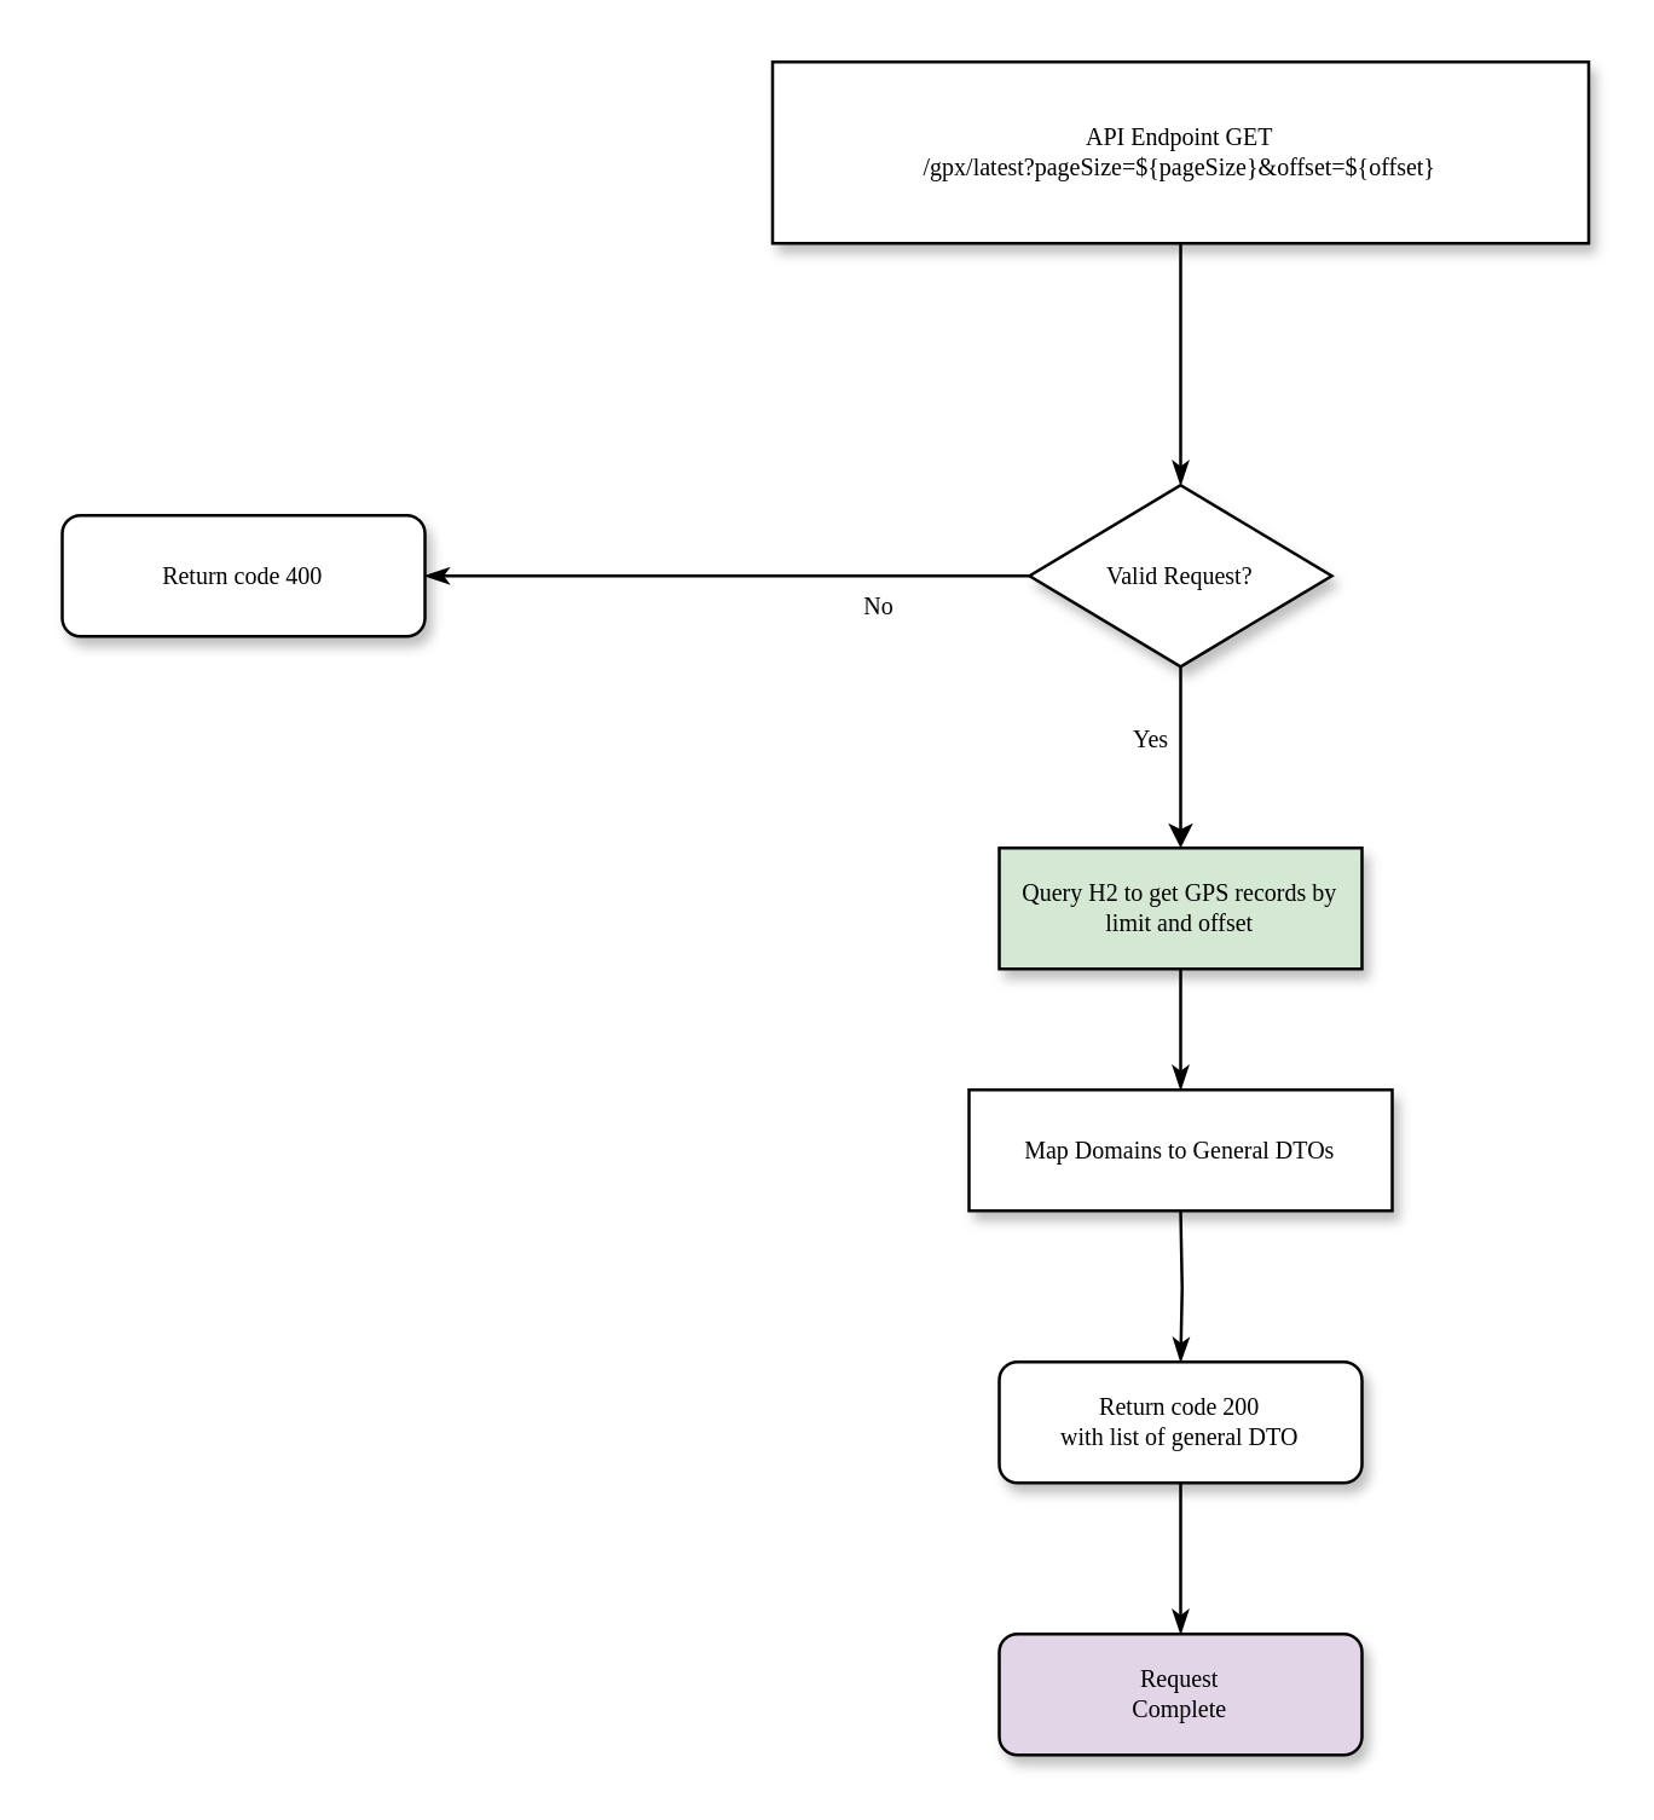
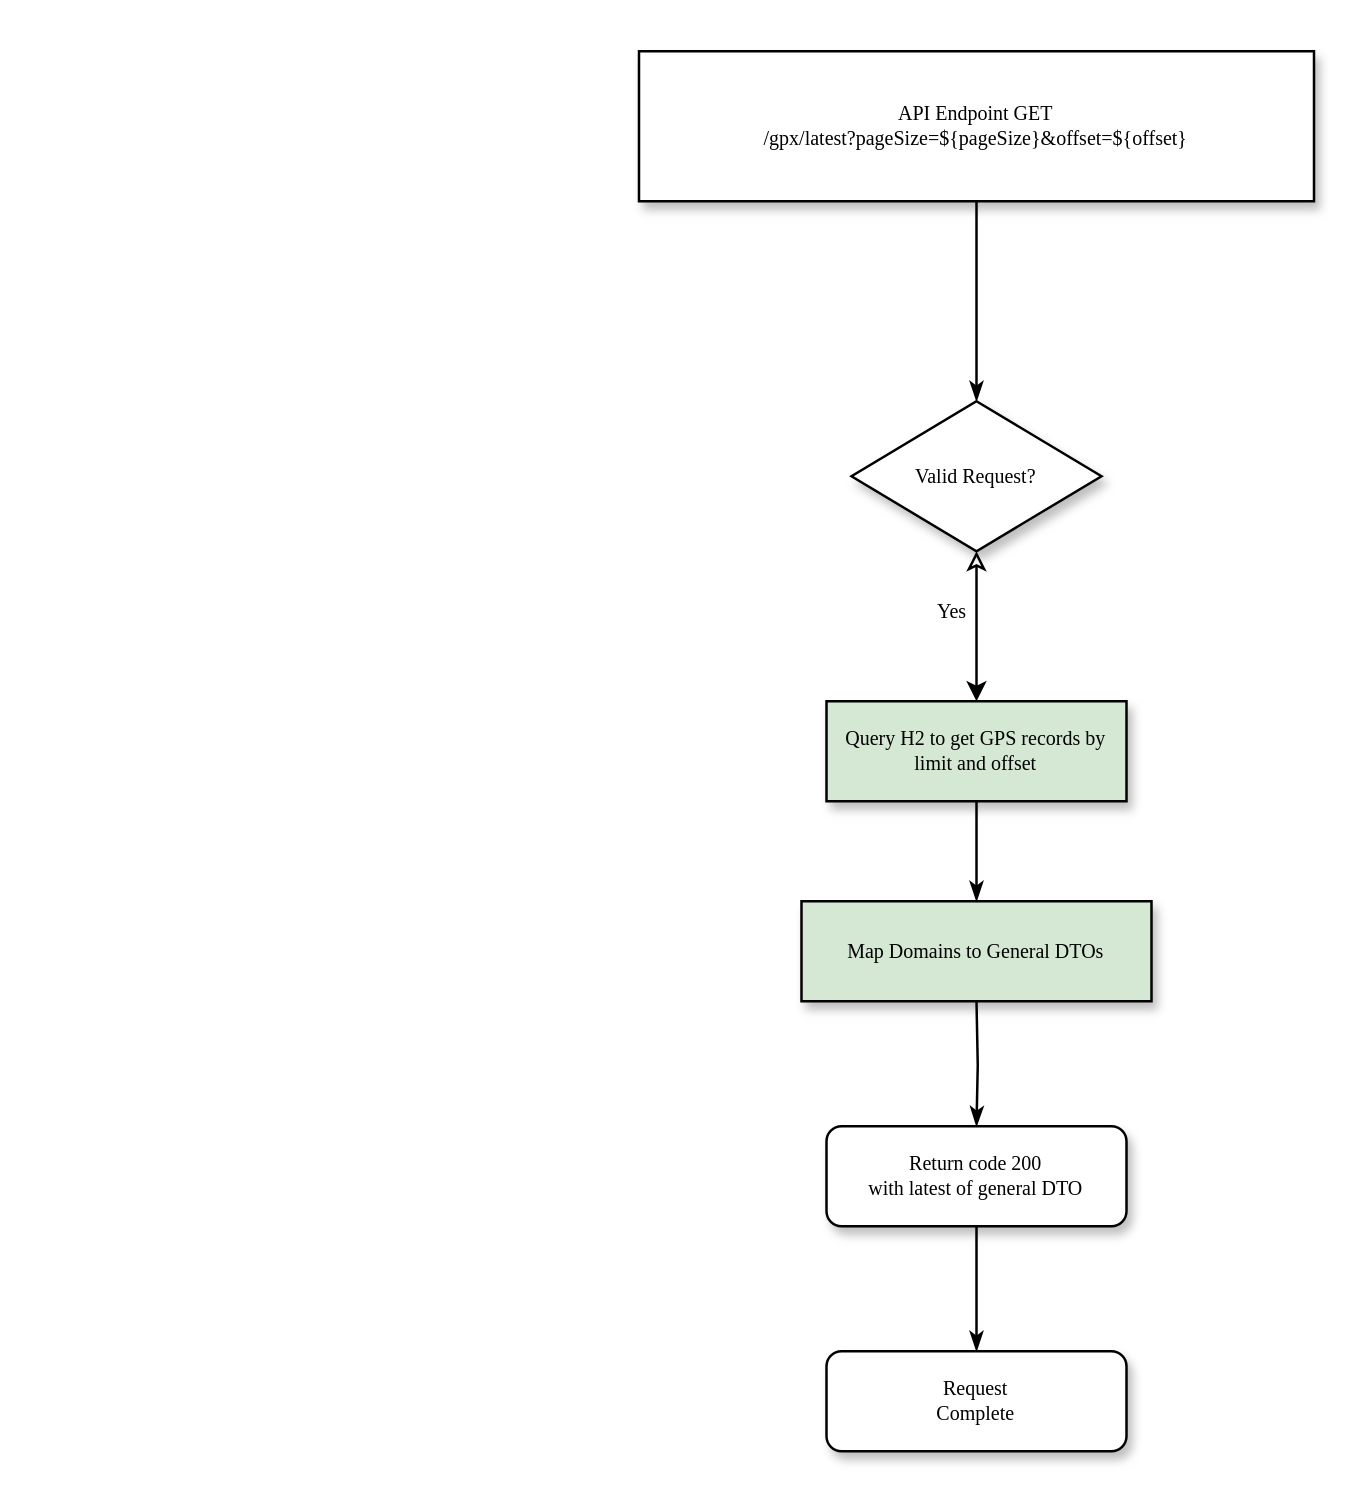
  <mxCell id="0" />
  <mxCell id="1" parent="0" />
  <mxCell id="2" style="edgeStyle=orthogonalEdgeStyle;rounded=0;html=1;labelBackgroundColor=none;startSize=5;endArrow=classicThin;endFill=1;endSize=5;jettySize=auto;orthogonalLoop=1;strokeColor=#000000;strokeWidth=1;fontFamily=Verdana;fontSize=8;fontColor=#000000;exitX=0.5;exitY=1;exitDx=0;exitDy=0;entryX=0.5;entryY=0;entryDx=0;entryDy=0;" edge="1" parent="1" source="3"><mxGeometry relative="1" as="geometry"><mxPoint x="390" y="160" as="targetPoint" /></mxGeometry></mxCell>
  <mxCell id="3" value="API Endpoint GET&lt;br&gt;/gpx/latest?pageSize=${pageSize}&amp;amp;offset=${offset}" style="rounded=0;whiteSpace=wrap;html=1;shadow=1;labelBackgroundColor=none;strokeColor=#000000;strokeWidth=1;fillColor=#ffffff;fontFamily=Verdana;fontSize=8;fontColor=#000000;align=center;" vertex="1" parent="1"><mxGeometry x="255" y="20" width="270" height="60" as="geometry" /></mxCell>
- <mxCell id="4" value="No" style="edgeStyle=orthogonalEdgeStyle;rounded=0;html=1;labelBackgroundColor=none;startSize=5;endArrow=classicThin;endFill=1;endSize=5;jettySize=auto;orthogonalLoop=1;strokeColor=#000000;strokeWidth=1;fontFamily=Verdana;fontSize=8;fontColor=#000000;" edge="1" parent="1" source="5" target="6"><mxGeometry x="-0.5" y="10" relative="1" as="geometry"><mxPoint as="offset" /></mxGeometry></mxCell>
  <mxCell id="5" value="Valid Request?" style="rhombus;whiteSpace=wrap;html=1;rounded=0;shadow=1;labelBackgroundColor=none;strokeColor=#000000;strokeWidth=1;fillColor=#ffffff;fontFamily=Verdana;fontSize=8;fontColor=#000000;align=center;" vertex="1" parent="1"><mxGeometry x="340" y="160" width="100" height="60" as="geometry" /></mxCell>
- <mxCell id="6" value="Return code 400" style="whiteSpace=wrap;html=1;rounded=1;shadow=1;labelBackgroundColor=none;strokeColor=#000000;strokeWidth=1;fillColor=#ffffff;fontFamily=Verdana;fontSize=8;fontColor=#000000;align=center;" vertex="1" parent="1"><mxGeometry x="20" y="170" width="120" height="40" as="geometry" /></mxCell>
- <mxCell id="7" value="Map Domains to General DTOs" style="whiteSpace=wrap;html=1;rounded=0;shadow=1;labelBackgroundColor=none;strokeColor=#000000;strokeWidth=1;fillColor=#ffffff;fontFamily=Verdana;fontSize=8;fontColor=#000000;align=center;spacing=6;" vertex="1" parent="1"><mxGeometry x="320" y="360" width="140" height="40" as="geometry" /></mxCell>
+ <mxCell id="7" value="Map Domains to General DTOs" style="whiteSpace=wrap;html=1;rounded=0;shadow=1;labelBackgroundColor=none;strokeColor=#000000;strokeWidth=1;fillColor=#d5e8d4;fontFamily=Verdana;fontSize=8;fontColor=#000000;align=center;spacing=6;" vertex="1" parent="1"><mxGeometry x="320" y="360" width="140" height="40" as="geometry" /></mxCell>
  <mxCell id="8" value="Query H2 to get GPS records by limit and offset" style="whiteSpace=wrap;html=1;rounded=0;shadow=1;labelBackgroundColor=none;strokeColor=#000000;strokeWidth=1;fillColor=#d5e8d4;fontFamily=Verdana;fontSize=8;fontColor=#000000;align=center;" vertex="1" parent="1"><mxGeometry x="330" y="280" width="120" height="40" as="geometry" /></mxCell>
  <mxCell id="9" style="edgeStyle=orthogonalEdgeStyle;rounded=0;html=1;labelBackgroundColor=none;startSize=5;endArrow=classicThin;endFill=1;endSize=5;jettySize=auto;orthogonalLoop=1;strokeColor=#000000;strokeWidth=1;fontFamily=Verdana;fontSize=8;fontColor=#000000;exitX=0.5;exitY=1;exitDx=0;exitDy=0;entryX=0.5;entryY=0;entryDx=0;entryDy=0;" edge="1" parent="1" source="10" target="12"><mxGeometry relative="1" as="geometry"><mxPoint x="290" y="840" as="sourcePoint" /></mxGeometry></mxCell>
- <mxCell id="10" value="Return code 200&lt;br&gt;with list of general DTO" style="rounded=1;whiteSpace=wrap;html=1;shadow=1;labelBackgroundColor=none;strokeColor=#000000;strokeWidth=1;fillColor=#ffffff;fontFamily=Verdana;fontSize=8;fontColor=#000000;align=center;" vertex="1" parent="1"><mxGeometry x="330" y="450" width="120" height="40" as="geometry" /></mxCell>
- <mxCell id="11" value="Yes" style="edgeStyle=orthogonalEdgeStyle;rounded=0;html=1;labelBackgroundColor=none;startSize=5;endArrow=none;endFill=0;endSize=5;jettySize=auto;orthogonalLoop=1;strokeColor=#000000;strokeWidth=1;fontFamily=Verdana;fontSize=8;fontColor=#000000;startArrow=classic;startFill=1;entryX=0.5;entryY=1;entryDx=0;entryDy=0;exitX=0.5;exitY=0;exitDx=0;exitDy=0;" edge="1" parent="1" source="8" target="5"><mxGeometry x="0.213" y="10" relative="1" as="geometry"><mxPoint as="offset" /><mxPoint x="390" y="275" as="sourcePoint" /><mxPoint x="350" y="200" as="targetPoint" /></mxGeometry></mxCell>
- <mxCell id="12" value="Request&lt;br&gt;Complete" style="rounded=1;whiteSpace=wrap;html=1;shadow=1;labelBackgroundColor=none;strokeColor=#000000;strokeWidth=1;fillColor=#e1d5e7;fontFamily=Verdana;fontSize=8;fontColor=#000000;align=center;" vertex="1" parent="1"><mxGeometry x="330" y="540" width="120" height="40" as="geometry" /></mxCell>
+ <mxCell id="10" value="Return code 200&lt;br&gt;with latest of general DTO" style="rounded=1;whiteSpace=wrap;html=1;shadow=1;labelBackgroundColor=none;strokeColor=#000000;strokeWidth=1;fillColor=#ffffff;fontFamily=Verdana;fontSize=8;fontColor=#000000;align=center;" vertex="1" parent="1"><mxGeometry x="330" y="450" width="120" height="40" as="geometry" /></mxCell>
+ <mxCell id="11" value="Yes" style="edgeStyle=orthogonalEdgeStyle;rounded=0;html=1;labelBackgroundColor=none;startSize=5;endArrow=classic;endFill=0;endSize=5;jettySize=auto;orthogonalLoop=1;strokeColor=#000000;strokeWidth=1;fontFamily=Verdana;fontSize=8;fontColor=#000000;startArrow=classic;startFill=1;entryX=0.5;entryY=1;entryDx=0;entryDy=0;exitX=0.5;exitY=0;exitDx=0;exitDy=0;" edge="1" parent="1" source="8" target="5"><mxGeometry x="0.213" y="10" relative="1" as="geometry"><mxPoint as="offset" /><mxPoint x="390" y="275" as="sourcePoint" /><mxPoint x="350" y="200" as="targetPoint" /></mxGeometry></mxCell>
+ <mxCell id="12" value="Request&lt;br&gt;Complete" style="rounded=1;whiteSpace=wrap;html=1;shadow=1;labelBackgroundColor=none;strokeColor=#000000;strokeWidth=1;fillColor=#ffffff;fontFamily=Verdana;fontSize=8;fontColor=#000000;align=center;" vertex="1" parent="1"><mxGeometry x="330" y="540" width="120" height="40" as="geometry" /></mxCell>
  <mxCell id="13" style="edgeStyle=orthogonalEdgeStyle;rounded=0;html=1;labelBackgroundColor=none;startSize=5;endArrow=classicThin;endFill=1;endSize=5;jettySize=auto;orthogonalLoop=1;strokeColor=#000000;strokeWidth=1;fontFamily=Verdana;fontSize=8;fontColor=#000000;exitX=0.5;exitY=1;exitDx=0;exitDy=0;entryX=0.5;entryY=0;entryDx=0;entryDy=0;" edge="1" parent="1" source="8"><mxGeometry relative="1" as="geometry"><mxPoint x="400" y="90" as="sourcePoint" /><mxPoint x="390" y="360" as="targetPoint" /></mxGeometry></mxCell>
  <mxCell id="14" style="edgeStyle=orthogonalEdgeStyle;rounded=0;html=1;labelBackgroundColor=none;startSize=5;endArrow=classicThin;endFill=1;endSize=5;jettySize=auto;orthogonalLoop=1;strokeColor=#000000;strokeWidth=1;fontFamily=Verdana;fontSize=8;fontColor=#000000;entryX=0.5;entryY=0;entryDx=0;entryDy=0;" edge="1" parent="1" target="10"><mxGeometry relative="1" as="geometry"><mxPoint x="390" y="400" as="sourcePoint" /><mxPoint x="400" y="370" as="targetPoint" /></mxGeometry></mxCell>
